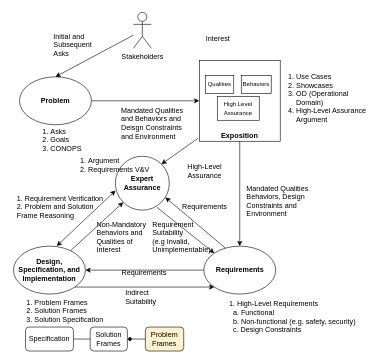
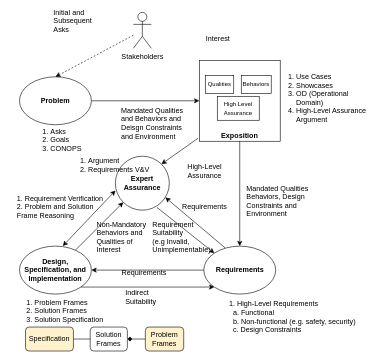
  <mxCell id="0" />
  <mxCell id="1" parent="0" />
  <mxCell id="2" value="&lt;b&gt;Exposition&lt;/b&gt;" style="whiteSpace=wrap;html=1;aspect=fixed;verticalAlign=bottom;" parent="1" vertex="1"><mxGeometry x="332" y="100" width="135" height="135" as="geometry" /></mxCell>
  <mxCell id="3" style="edgeStyle=orthogonalEdgeStyle;rounded=0;orthogonalLoop=1;jettySize=auto;html=1;exitX=1;exitY=0.5;exitDx=0;exitDy=0;" parent="1" source="4" target="2" edge="1"><mxGeometry relative="1" as="geometry" /></mxCell>
  <mxCell id="4" value="&lt;b&gt;Problem&lt;/b&gt;" style="ellipse;whiteSpace=wrap;html=1;" parent="1" vertex="1"><mxGeometry x="32" y="127.5" width="120" height="80" as="geometry" /></mxCell>
  <mxCell id="5" style="edgeStyle=orthogonalEdgeStyle;rounded=0;orthogonalLoop=1;jettySize=auto;html=1;exitX=0.5;exitY=1;exitDx=0;exitDy=0;entryX=0.5;entryY=0;entryDx=0;entryDy=0;" parent="1" source="2" target="6" edge="1"><mxGeometry relative="1" as="geometry"><mxPoint x="382" y="235" as="sourcePoint" /></mxGeometry></mxCell>
  <mxCell id="6" value="&lt;b&gt;Requirements&lt;/b&gt;" style="ellipse;whiteSpace=wrap;html=1;" parent="1" vertex="1"><mxGeometry x="339.5" y="410" width="120" height="80" as="geometry" /></mxCell>
- <mxCell id="7" value="&lt;b&gt;Design, &lt;br&gt;Specification, and Implementation&lt;/b&gt;" style="ellipse;whiteSpace=wrap;html=1;" parent="1" vertex="1"><mxGeometry x="22" y="410" width="120" height="80" as="geometry" /></mxCell>
+ <mxCell id="7" value="&lt;b&gt;Design, &lt;br&gt;Specification, and Implementation&lt;/b&gt;" style="ellipse;whiteSpace=wrap;html=1;" parent="1" vertex="1"><mxGeometry x="32" y="410" width="120" height="80" as="geometry" /></mxCell>
  <mxCell id="8" style="edgeStyle=orthogonalEdgeStyle;rounded=0;orthogonalLoop=1;jettySize=auto;html=1;exitX=0;exitY=0.5;exitDx=0;exitDy=0;entryX=1;entryY=0.5;entryDx=0;entryDy=0;" parent="1" source="6" target="7" edge="1"><mxGeometry relative="1" as="geometry" /></mxCell>
  <mxCell id="9" value="&lt;b&gt;Expert&lt;br&gt;Assurance&lt;/b&gt;" style="ellipse;whiteSpace=wrap;html=1;" parent="1" vertex="1"><mxGeometry x="192" y="260" width="90" height="90" as="geometry" /></mxCell>
  <mxCell id="10" value="Stakeholders" style="shape=umlActor;verticalLabelPosition=bottom;verticalAlign=top;html=1;outlineConnect=0;" parent="1" vertex="1"><mxGeometry x="222" y="20" width="30" height="60" as="geometry" /></mxCell>
- <mxCell id="11" value="" style="endArrow=classic;html=1;rounded=0;entryX=0.5;entryY=0;entryDx=0;entryDy=0;" parent="1" source="10" target="4" edge="1"><mxGeometry width="50" height="50" relative="1" as="geometry"><mxPoint x="32" y="200" as="sourcePoint" /><mxPoint x="62" y="30" as="targetPoint" /></mxGeometry></mxCell>
+ <mxCell id="11" value="" style="endArrow=classic;html=1;rounded=0;entryX=0.5;entryY=0;entryDx=0;entryDy=0;dashed=1;" parent="1" source="10" target="4" edge="1"><mxGeometry width="50" height="50" relative="1" as="geometry"><mxPoint x="32" y="200" as="sourcePoint" /><mxPoint x="62" y="30" as="targetPoint" /></mxGeometry></mxCell>
  <mxCell id="12" value="&lt;font style=&quot;font-size: 10px;&quot;&gt;High Level&lt;br&gt;Assurance&lt;br&gt;&lt;/font&gt;" style="rounded=0;whiteSpace=wrap;html=1;" parent="1" vertex="1"><mxGeometry x="362" y="160" width="70" height="40" as="geometry" /></mxCell>
  <mxCell id="13" value="&lt;span style=&quot;font-size: 10px;&quot;&gt;Qualities&lt;/span&gt;" style="rounded=0;whiteSpace=wrap;html=1;" parent="1" vertex="1"><mxGeometry x="342" y="125" width="47.5" height="30" as="geometry" /></mxCell>
  <mxCell id="14" value="&lt;span style=&quot;font-size: 10px;&quot;&gt;Behaviors&lt;/span&gt;" style="rounded=0;whiteSpace=wrap;html=1;" parent="1" vertex="1"><mxGeometry x="402" y="125" width="50" height="30" as="geometry" /></mxCell>
  <mxCell id="15" value="&lt;div style=&quot;text-align: left;&quot;&gt;&lt;span style=&quot;background-color: initial;&quot;&gt;Mandated Qualities Behaviors, Design Constraints and&lt;/span&gt;&lt;br&gt;&lt;/div&gt;&lt;div style=&quot;text-align: left;&quot;&gt;Environment&lt;/div&gt;" style="text;html=1;strokeColor=none;fillColor=none;align=center;verticalAlign=middle;whiteSpace=wrap;rounded=0;" parent="1" vertex="1"><mxGeometry x="409.5" y="320" width="122.5" height="30" as="geometry" /></mxCell>
  <mxCell id="16" style="edgeStyle=orthogonalEdgeStyle;rounded=0;orthogonalLoop=1;jettySize=auto;html=1;exitX=0.5;exitY=1;exitDx=0;exitDy=0;" parent="1" edge="1"><mxGeometry relative="1" as="geometry"><mxPoint x="302" y="280" as="sourcePoint" /><mxPoint x="302" y="280" as="targetPoint" /></mxGeometry></mxCell>
  <mxCell id="17" value="" style="endArrow=classic;html=1;rounded=0;entryX=1;entryY=0;entryDx=0;entryDy=0;" parent="1" target="9" edge="1"><mxGeometry width="50" height="50" relative="1" as="geometry"><mxPoint x="330" y="230" as="sourcePoint" /><mxPoint x="282" y="250" as="targetPoint" /></mxGeometry></mxCell>
  <mxCell id="18" value="High-Level Assurance" style="text;html=1;strokeColor=none;fillColor=none;align=center;verticalAlign=middle;whiteSpace=wrap;rounded=0;" parent="1" vertex="1"><mxGeometry x="310.75" y="270" width="60" height="30" as="geometry" /></mxCell>
  <mxCell id="19" value="&lt;ol&gt;&lt;li&gt;Use Cases&lt;/li&gt;&lt;li&gt;Showcases&lt;/li&gt;&lt;li&gt;OD (Operational Domain)&lt;/li&gt;&lt;li&gt;High-Level Assurance Argument&lt;/li&gt;&lt;/ol&gt;" style="text;html=1;strokeColor=none;fillColor=none;align=left;verticalAlign=middle;whiteSpace=wrap;rounded=0;" parent="1" vertex="1"><mxGeometry x="452" y="147.5" width="160" height="30" as="geometry" /></mxCell>
  <mxCell id="20" value="&lt;ol&gt;&lt;li&gt;Asks&lt;/li&gt;&lt;li&gt;Goals&lt;/li&gt;&lt;li&gt;CONOPS&lt;/li&gt;&lt;/ol&gt;" style="text;html=1;strokeColor=none;fillColor=none;align=left;verticalAlign=middle;whiteSpace=wrap;rounded=0;" parent="1" vertex="1"><mxGeometry x="42" y="207.5" width="100" height="50" as="geometry" /></mxCell>
  <mxCell id="21" value="1. High-Level Requirements&lt;br&gt;&amp;nbsp; a. Functional&lt;br&gt;&amp;nbsp; b. Non-functional (e.g. safety, security)&lt;br&gt;&amp;nbsp; c. Design Constraints" style="text;html=1;strokeColor=none;fillColor=none;align=left;verticalAlign=middle;whiteSpace=wrap;rounded=0;" parent="1" vertex="1"><mxGeometry x="380" y="510" width="225" height="35" as="geometry" /></mxCell>
  <mxCell id="22" value="Requirements" style="text;html=1;strokeColor=none;fillColor=none;align=center;verticalAlign=middle;whiteSpace=wrap;rounded=0;" parent="1" vertex="1"><mxGeometry x="210" y="440" width="60" height="30" as="geometry" /></mxCell>
  <mxCell id="23" value="" style="endArrow=classic;html=1;rounded=0;entryX=0;entryY=1;entryDx=0;entryDy=0;" parent="1" source="7" target="9" edge="1"><mxGeometry width="50" height="50" relative="1" as="geometry"><mxPoint x="282" y="300" as="sourcePoint" /><mxPoint x="332" y="250" as="targetPoint" /></mxGeometry></mxCell>
  <mxCell id="24" value="&lt;ol&gt;&lt;li&gt;&lt;span style=&quot;background-color: initial;&quot;&gt;Argument&lt;/span&gt;&lt;/li&gt;&lt;li&gt;&lt;span style=&quot;background-color: initial;&quot;&gt;Requirements V&amp;amp;V&lt;/span&gt;&lt;/li&gt;&lt;/ol&gt;" style="text;html=1;strokeColor=none;fillColor=none;align=left;verticalAlign=middle;whiteSpace=wrap;rounded=0;" parent="1" vertex="1"><mxGeometry x="105" y="260" width="165" height="30" as="geometry" /></mxCell>
  <mxCell id="25" value="&lt;span style=&quot;background-color: initial;&quot;&gt;Mandated Qualities and Behaviors and&lt;br&gt;Deisgn Constraints and Environment&lt;br&gt;&lt;/span&gt;" style="text;html=1;strokeColor=none;fillColor=none;align=left;verticalAlign=middle;whiteSpace=wrap;rounded=0;" parent="1" vertex="1"><mxGeometry x="200" y="190" width="120" height="30" as="geometry" /></mxCell>
  <mxCell id="26" value="&lt;span style=&quot;background-color: initial;&quot;&gt;Non-Mandatory Behaviors and Qualities of Interest&lt;/span&gt;" style="text;html=1;strokeColor=none;fillColor=none;align=left;verticalAlign=middle;whiteSpace=wrap;rounded=0;" parent="1" vertex="1"><mxGeometry x="159" y="380" width="93" height="30" as="geometry" /></mxCell>
  <mxCell id="27" value="&lt;div style=&quot;text-align: left;&quot;&gt;1. Requirement&amp;nbsp;&lt;span style=&quot;background-color: initial;&quot;&gt;Verification&lt;/span&gt;&lt;/div&gt;&lt;div style=&quot;text-align: left;&quot;&gt;&lt;span style=&quot;background-color: initial;&quot;&gt;2. Problem and Solution&lt;/span&gt;&lt;/div&gt;&lt;div style=&quot;text-align: left;&quot;&gt;&lt;span style=&quot;background-color: initial;&quot;&gt;Frame Reasoning&lt;/span&gt;&lt;/div&gt;" style="text;html=1;strokeColor=none;fillColor=none;align=center;verticalAlign=middle;whiteSpace=wrap;rounded=0;" parent="1" vertex="1"><mxGeometry y="330" width="160" height="30" as="geometry" x="20" /></mxCell>
- <mxCell id="28" value="Initial and&amp;nbsp;&lt;br&gt;Subsequent Asks" style="text;html=1;strokeColor=none;fillColor=none;align=left;verticalAlign=middle;whiteSpace=wrap;rounded=0;" parent="1" vertex="1"><mxGeometry x="87" y="60" width="80" height="30" as="geometry" /></mxCell>
+ <mxCell id="28" value="Initial and&amp;nbsp;&lt;br&gt;Subsequent Asks" style="text;html=1;strokeColor=none;fillColor=none;align=left;verticalAlign=middle;whiteSpace=wrap;rounded=0;" parent="1" vertex="1"><mxGeometry x="87" y="20" width="80" height="30" as="geometry" /></mxCell>
  <mxCell id="29" value="" style="endArrow=classic;startArrow=classic;html=1;rounded=0;exitX=0.602;exitY=-0.002;exitDx=0;exitDy=0;exitPerimeter=0;entryX=0.002;entryY=0.636;entryDx=0;entryDy=0;entryPerimeter=0;" parent="1" source="7" target="9" edge="1"><mxGeometry width="50" height="50" relative="1" as="geometry"><mxPoint x="330" y="310" as="sourcePoint" /><mxPoint x="380" y="260" as="targetPoint" /></mxGeometry></mxCell>
  <mxCell id="30" value="&lt;div style=&quot;text-align: left;&quot;&gt;&lt;span style=&quot;background-color: initial;&quot;&gt;Interest&lt;/span&gt;&lt;br&gt;&lt;/div&gt;" style="text;html=1;strokeColor=none;fillColor=none;align=center;verticalAlign=middle;whiteSpace=wrap;rounded=0;" parent="1" vertex="1"><mxGeometry x="302" y="50" width="122.5" height="30" as="geometry" /></mxCell>
  <mxCell id="31" value="" style="endArrow=classic;html=1;rounded=0;exitX=0.298;exitY=0.038;exitDx=0;exitDy=0;exitPerimeter=0;entryX=0.926;entryY=0.764;entryDx=0;entryDy=0;entryPerimeter=0;" parent="1" source="6" target="9" edge="1"><mxGeometry width="50" height="50" relative="1" as="geometry"><mxPoint x="300" y="330" as="sourcePoint" /><mxPoint x="350" y="280" as="targetPoint" /></mxGeometry></mxCell>
  <mxCell id="32" value="Requirements" style="text;html=1;strokeColor=none;fillColor=none;align=center;verticalAlign=middle;whiteSpace=wrap;rounded=0;" parent="1" vertex="1"><mxGeometry x="310.75" y="330" width="60" height="30" as="geometry" /></mxCell>
  <mxCell id="33" value="" style="endArrow=classic;html=1;rounded=0;exitX=0.774;exitY=0.951;exitDx=0;exitDy=0;exitPerimeter=0;entryX=0;entryY=0;entryDx=0;entryDy=0;" parent="1" source="9" target="6" edge="1"><mxGeometry width="50" height="50" relative="1" as="geometry"><mxPoint x="385" y="423" as="sourcePoint" /><mxPoint x="300" y="510" as="targetPoint" /></mxGeometry></mxCell>
  <mxCell id="34" value="Requirement&lt;br&gt;Suitability&lt;br&gt;(e.g Invalid, Unimplementable)" style="text;html=1;strokeColor=none;fillColor=none;align=left;verticalAlign=middle;whiteSpace=wrap;rounded=0;" parent="1" vertex="1"><mxGeometry x="252" y="380" width="68" height="30" as="geometry" /></mxCell>
  <mxCell id="35" value="" style="endArrow=classic;html=1;rounded=0;exitX=1;exitY=1;exitDx=0;exitDy=0;entryX=0;entryY=1;entryDx=0;entryDy=0;" parent="1" source="7" target="6" edge="1"><mxGeometry width="50" height="50" relative="1" as="geometry"><mxPoint x="300" y="330" as="sourcePoint" /><mxPoint x="350" y="280" as="targetPoint" /></mxGeometry></mxCell>
  <mxCell id="36" value="Indirect Suitability" style="text;html=1;strokeColor=none;fillColor=none;align=left;verticalAlign=middle;whiteSpace=wrap;rounded=0;" parent="1" vertex="1"><mxGeometry x="207" y="480" width="60" height="30" as="geometry" /></mxCell>
  <mxCell id="37" style="edgeStyle=orthogonalEdgeStyle;rounded=0;orthogonalLoop=1;jettySize=auto;html=1;exitX=0;exitY=0.5;exitDx=0;exitDy=0;entryX=1;entryY=0.5;entryDx=0;entryDy=0;endArrow=diamond;" edge="1" parent="1" source="38" target="40"><mxGeometry relative="1" as="geometry" /></mxCell>
  <mxCell id="38" value="Problem&lt;br&gt;Frames" style="rounded=1;whiteSpace=wrap;html=1;fillColor=#fff2cc;" vertex="1" parent="1"><mxGeometry x="242" y="545" width="64" height="40" as="geometry" /></mxCell>
  <mxCell id="39" style="edgeStyle=orthogonalEdgeStyle;rounded=0;orthogonalLoop=1;jettySize=auto;html=1;exitX=0;exitY=0.5;exitDx=0;exitDy=0;entryX=1;entryY=0.5;entryDx=0;entryDy=0;endArrow=none;" edge="1" parent="1" source="40" target="41"><mxGeometry relative="1" as="geometry" /></mxCell>
  <mxCell id="40" value="Solution&lt;br&gt;Frames" style="rounded=1;whiteSpace=wrap;html=1;" vertex="1" parent="1"><mxGeometry x="150" y="545" width="62" height="40" as="geometry" /></mxCell>
- <mxCell id="41" value="Specification" style="rounded=1;whiteSpace=wrap;html=1;" vertex="1" parent="1"><mxGeometry x="42" y="545" width="80" height="40" as="geometry" /></mxCell>
+ <mxCell id="41" value="Specification" style="rounded=1;whiteSpace=wrap;html=1;fillColor=#fff2cc;" vertex="1" parent="1"><mxGeometry x="42" y="545" width="80" height="40" as="geometry" /></mxCell>
  <mxCell id="42" value="1. Problem Frames&lt;br&gt;2. Solution Frames&lt;br&gt;3. Solution Specification" style="text;html=1;strokeColor=none;fillColor=none;align=left;verticalAlign=middle;whiteSpace=wrap;rounded=0;" vertex="1" parent="1"><mxGeometry x="42" y="500" width="225" height="35" as="geometry" /></mxCell>
